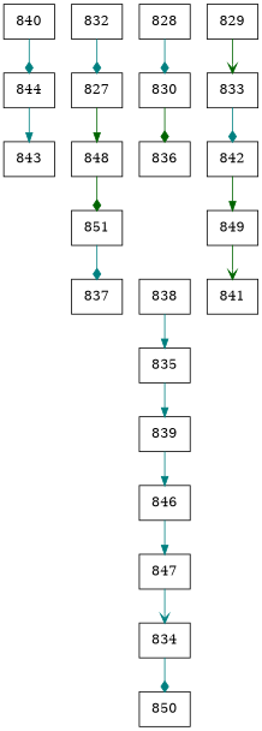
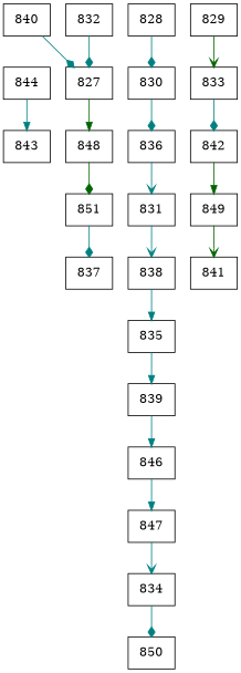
  digraph {
    node [shape=record]
    edge [arrowhead=diamond color=teal]
    n1 [label="{840}"]
    n2 [label="{844}"]
    n3 [label="{843}"]
    n4 [label="{832}"]
    n5 [label="{827}"]
    n6 [label="{848}"]
    n7 [label="{851}"]
    n8 [label="{837}"]
    n9 [label="{828}"]
    n10 [label="{830}"]
    n11 [label="{836}"]
+   n12 [label="{831}"]
    n13 [label="{838}"]
    n14 [label="{835}"]
    n15 [label="{839}"]
    n16 [label="{846}"]
    n17 [label="{847}"]
    n18 [label="{834}"]
    n19 [label="{850}"]
    n20 [label="{829}"]
    n21 [label="{833}"]
    n22 [label="{842}"]
    n23 [label="{849}"]
    n24 [label="{841}"]
-   n1 -> n2
+   n1 -> n5
    n2 -> n3 [arrowhead=normal]
    n4 -> n5
    n5 -> n6 [arrowhead=normal color=darkgreen]
    n6 -> n7 [color=darkgreen]
    n7 -> n8
    n9 -> n10
-   n10 -> n11 [color=darkgreen]
+   n10 -> n11
+   n11 -> n12 [arrowhead=vee]
+   n12 -> n13 [arrowhead=vee]
    n13 -> n14 [arrowhead=normal]
    n14 -> n15 [arrowhead=normal]
    n15 -> n16 [arrowhead=normal]
    n16 -> n17 [arrowhead=normal]
    n17 -> n18 [arrowhead=vee]
    n18 -> n19
    n20 -> n21 [arrowhead=vee color=darkgreen]
    n21 -> n22
    n22 -> n23 [arrowhead=normal color=darkgreen]
    n23 -> n24 [arrowhead=vee color=darkgreen]
  }
